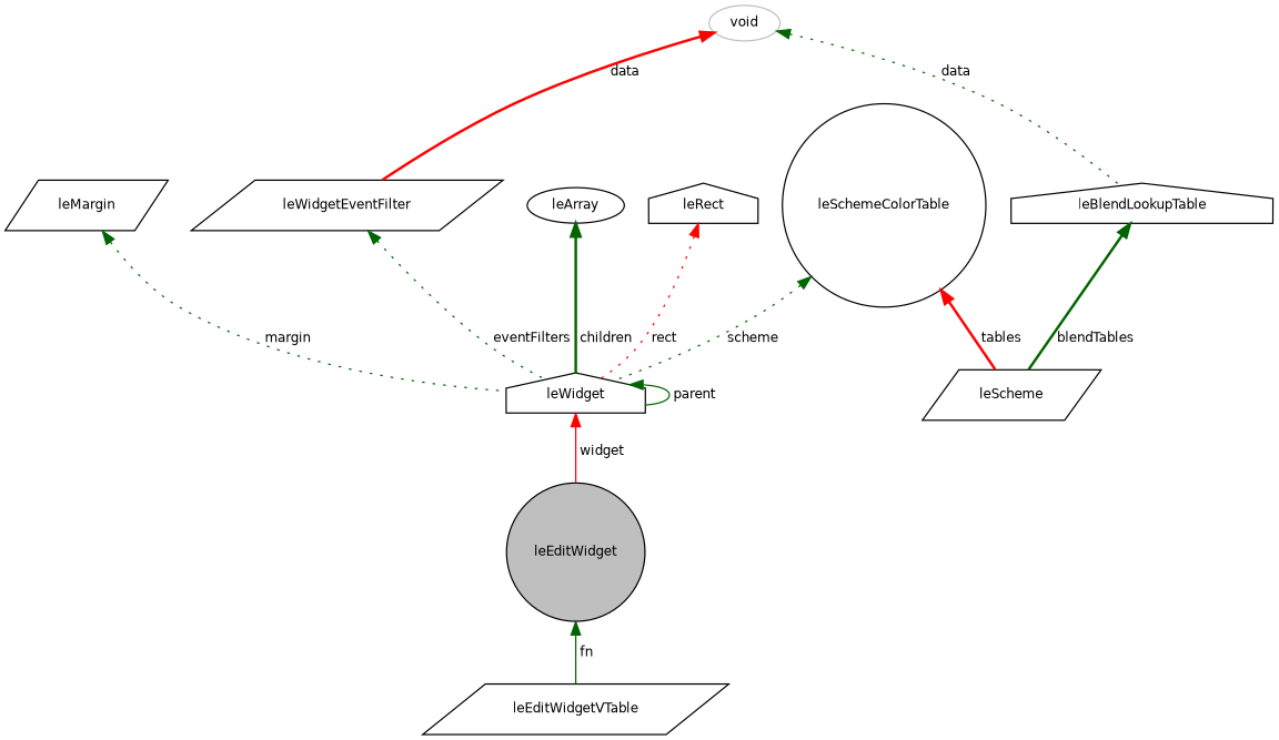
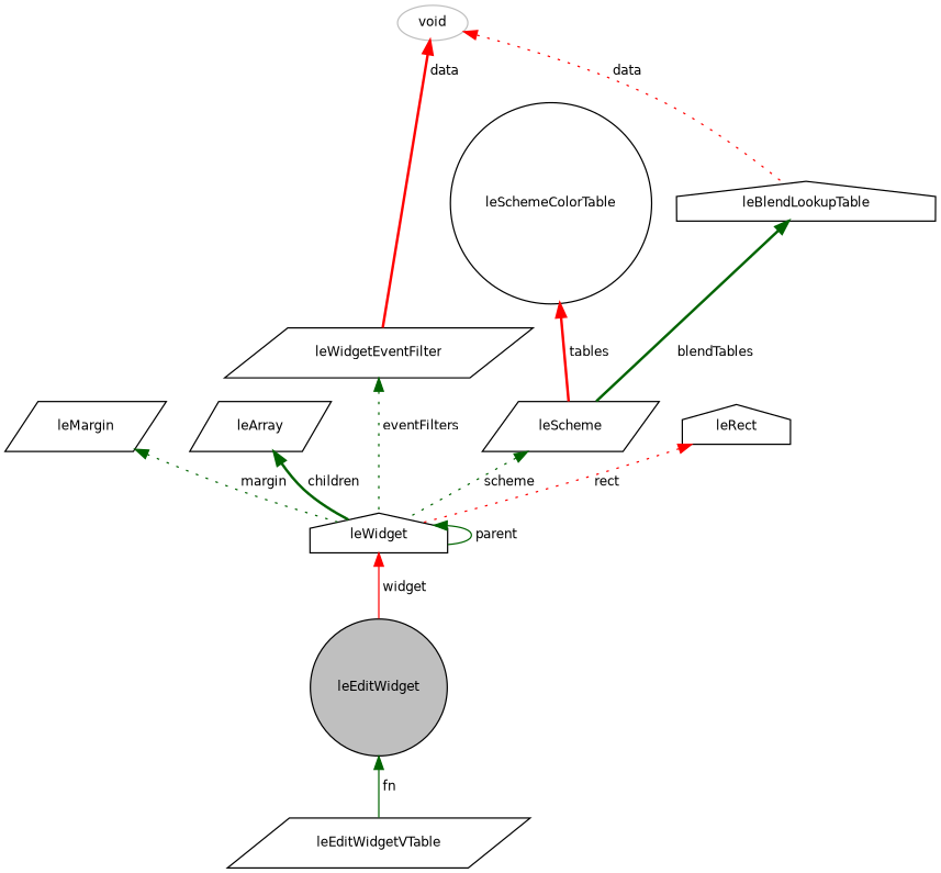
  digraph {
    node [color=black fillcolor=white fontname=Helvetica fontsize=10 shape=parallelogram style=filled]
    edge [color=darkgreen dir=back fontname=Helvetica fontsize=10 labelfontname=Helvetica labelfontsize=10 style=dotted]
    n1 [fillcolor=grey75 fontcolor=black height=0.2 label=leEditWidget shape=circle width=0.4]
    n2 [height=0.2 label=leEditWidgetVTable width=0.4]
    n3 [height=0.2 label=leWidget shape=house width=0.4]
    n4 [height=0.2 label=leMargin width=0.4]
-   n5 [height=0.2 label=leArray shape=ellipse width=0.4]
+   n5 [height=0.2 label=leArray width=0.4]
    n6 [color=grey75 height=0.2 label=void shape=ellipse width=0.4]
    n7 [height=0.2 label=leBlendLookupTable shape=house width=0.4]
    n8 [height=0.2 label=leWidgetEventFilter width=0.4]
    n9 [height=0.2 label=leScheme width=0.4]
    n10 [height=0.2 label=leRect shape=house width=0.4]
    n11 [height=0.2 label=leSchemeColorTable shape=circle width=0.4]
    n1 -> n2 [label=" fn" style=solid]
    n3 -> n1 [color=red label=" widget" style=solid]
    n3 -> n3 [label=" parent" style=solid]
    n4 -> n3 [label=" margin"]
    n5 -> n3 [label=" children" style=bold]
-   n6 -> n7 [label=" data"]
+   n6 -> n7 [color=red label=" data"]
    n6 -> n8 [color=red label=" data" style=bold]
    n7 -> n9 [label=" blendTables" style=bold]
    n8 -> n3 [label=" eventFilters"]
-   n11 -> n3 [label=" scheme"]
+   n9 -> n3 [label=" scheme"]
    n10 -> n3 [color=red label=" rect"]
    n11 -> n9 [color=red label=" tables" style=bold]
  }
